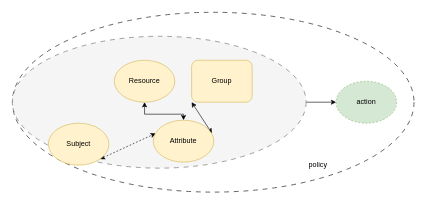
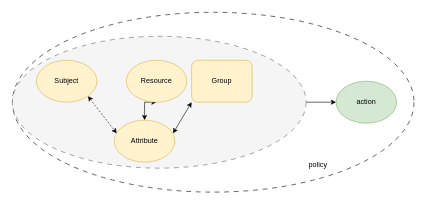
  <mxCell id="0" />
  <mxCell id="1" parent="0" />
  <mxCell id="2" value="" style="ellipse;whiteSpace=wrap;html=1;dashed=1;dashPattern=8 8;" parent="1" vertex="1"><mxGeometry x="20" y="20" width="670" height="300" as="geometry" /></mxCell>
  <mxCell id="3" style="edgeStyle=orthogonalEdgeStyle;rounded=0;orthogonalLoop=1;jettySize=auto;html=1;exitX=1;exitY=0.5;exitDx=0;exitDy=0;" parent="1" source="4" target="12" edge="1"><mxGeometry relative="1" as="geometry" /></mxCell>
  <mxCell id="4" value="" style="ellipse;whiteSpace=wrap;html=1;dashed=1;dashPattern=8 8;fillColor=#f5f5f5;fontColor=#333333;strokeColor=#666666;" parent="1" vertex="1"><mxGeometry x="20" y="60" width="490" height="220" as="geometry" /></mxCell>
  <mxCell id="5" style="rounded=0;orthogonalLoop=1;jettySize=auto;html=1;exitX=1;exitY=1;exitDx=0;exitDy=0;entryX=0.04;entryY=0.314;entryDx=0;entryDy=0;entryPerimeter=0;startArrow=classic;startFill=1;dashed=1;" parent="1" source="6" target="11" edge="1"><mxGeometry relative="1" as="geometry" /></mxCell>
- <mxCell id="6" value="Subject" style="ellipse;whiteSpace=wrap;html=1;fillColor=#fff2cc;strokeColor=#d6b656;" parent="1" vertex="1"><mxGeometry x="80" y="205" width="101" height="70" as="geometry" /></mxCell>
+ <mxCell id="6" value="Subject" style="ellipse;whiteSpace=wrap;html=1;fillColor=#fff2cc;strokeColor=#d6b656;" parent="1" vertex="1"><mxGeometry x="60" y="100" width="101" height="70" as="geometry" /></mxCell>
  <mxCell id="7" style="edgeStyle=orthogonalEdgeStyle;rounded=0;orthogonalLoop=1;jettySize=auto;html=1;exitX=0.5;exitY=1;exitDx=0;exitDy=0;entryX=0.5;entryY=0;entryDx=0;entryDy=0;startArrow=classic;startFill=1;" parent="1" source="8" target="11" edge="1"><mxGeometry relative="1" as="geometry" /></mxCell>
- <mxCell id="8" value="Resource" style="ellipse;whiteSpace=wrap;html=1;fillColor=#fff2cc;strokeColor=#d6b656;" parent="1" vertex="1"><mxGeometry x="190" y="100" width="101" height="70" as="geometry" /></mxCell>
+ <mxCell id="8" value="Resource" style="ellipse;whiteSpace=wrap;html=1;fillColor=#fff2cc;strokeColor=#d6b656;" parent="1" vertex="1"><mxGeometry x="210" y="100" width="101" height="70" as="geometry" /></mxCell>
  <mxCell id="9" style="rounded=0;orthogonalLoop=1;jettySize=auto;html=1;exitX=0;exitY=1;exitDx=0;exitDy=0;entryX=0.97;entryY=0.314;entryDx=0;entryDy=0;entryPerimeter=0;startArrow=classic;startFill=1;" parent="1" source="10" target="11" edge="1"><mxGeometry relative="1" as="geometry" /></mxCell>
  <mxCell id="10" value="Group" style="whiteSpace=wrap;html=1;fillColor=#fff2cc;strokeColor=#d6b656;rounded=1;" parent="1" vertex="1"><mxGeometry x="319" y="100" width="101" height="70" as="geometry" /></mxCell>
- <mxCell id="11" value="Attribute" style="ellipse;whiteSpace=wrap;html=1;fillColor=#fff2cc;strokeColor=#d6b656;" parent="1" vertex="1"><mxGeometry x="255" y="200" width="101" height="70" as="geometry" /></mxCell>
- <mxCell id="12" value="action" style="ellipse;whiteSpace=wrap;html=1;fillColor=#d5e8d4;strokeColor=#82b366;dashed=1;" parent="1" vertex="1"><mxGeometry x="560" y="135" width="101" height="70" as="geometry" /></mxCell>
+ <mxCell id="11" value="Attribute" style="ellipse;whiteSpace=wrap;html=1;fillColor=#fff2cc;strokeColor=#d6b656;" parent="1" vertex="1"><mxGeometry x="190" y="200" width="101" height="70" as="geometry" /></mxCell>
+ <mxCell id="12" value="action" style="ellipse;whiteSpace=wrap;html=1;fillColor=#d5e8d4;strokeColor=#82b366;" parent="1" vertex="1"><mxGeometry x="560" y="135" width="101" height="70" as="geometry" /></mxCell>
  <mxCell id="13" value="policy" style="text;html=1;strokeColor=none;fillColor=none;align=center;verticalAlign=middle;whiteSpace=wrap;rounded=0;" parent="1" vertex="1"><mxGeometry x="500" y="260" width="60" height="30" as="geometry" /></mxCell>
